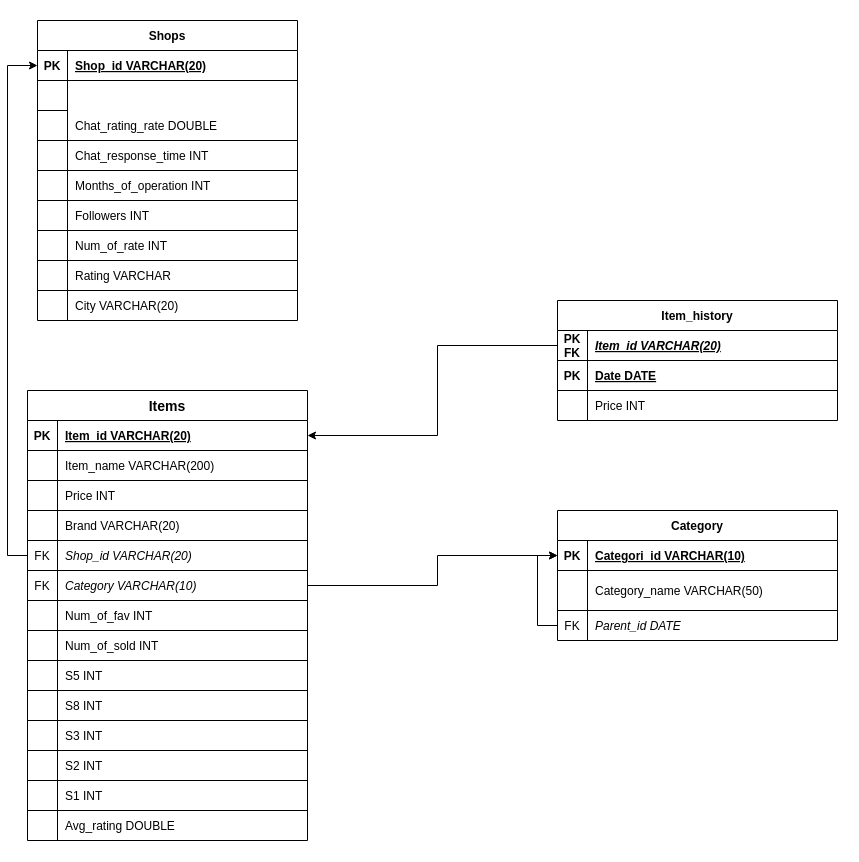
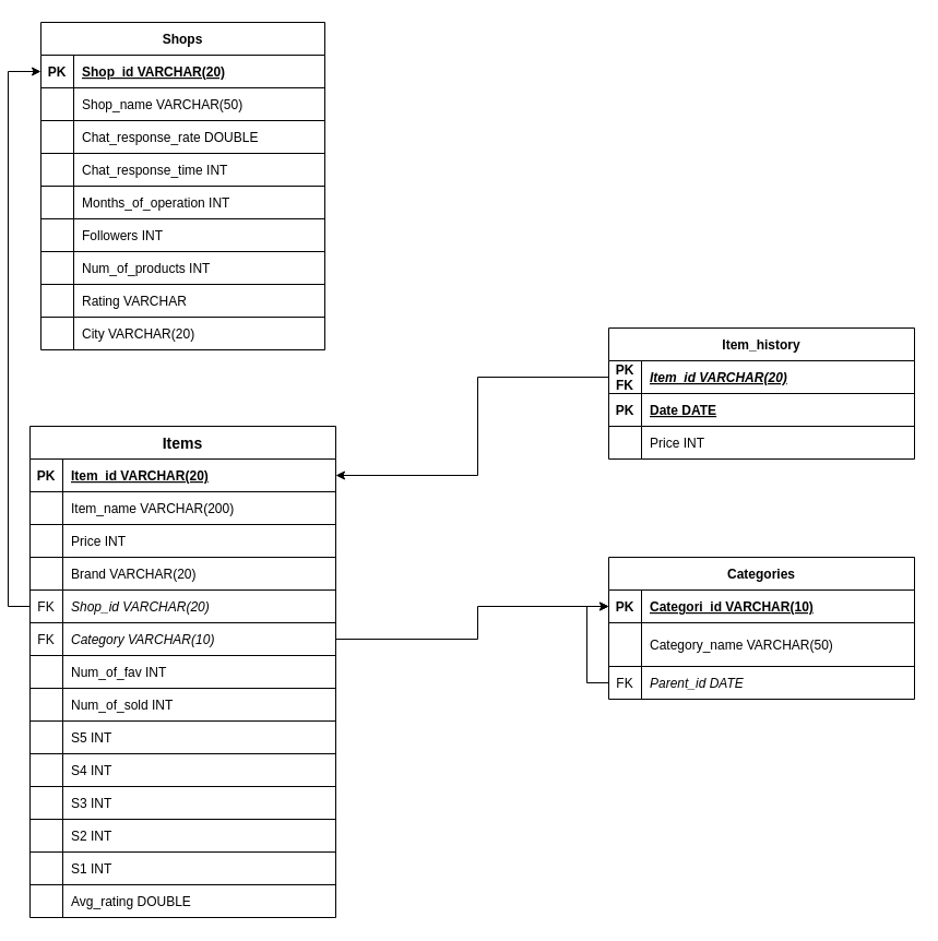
  <mxCell id="0" />
  <mxCell id="1" parent="0" />
- <mxCell id="2" value="Category" style="shape=table;startSize=30;container=1;collapsible=1;childLayout=tableLayout;fixedRows=1;rowLines=1;fontStyle=1;align=center;resizeLast=1;" parent="1" vertex="1"><mxGeometry x="550" y="510" width="280" height="130" as="geometry" /></mxCell>
+ <mxCell id="2" value="Categories" style="shape=table;startSize=30;container=1;collapsible=1;childLayout=tableLayout;fixedRows=1;rowLines=1;fontStyle=1;align=center;resizeLast=1;" parent="1" vertex="1"><mxGeometry x="550" y="510" width="280" height="130" as="geometry" /></mxCell>
  <mxCell id="3" value="" style="shape=partialRectangle;collapsible=0;dropTarget=0;pointerEvents=0;fillColor=none;points=[[0,0.5],[1,0.5]];portConstraint=eastwest;top=0;left=0;right=0;bottom=1;" parent="2" vertex="1"><mxGeometry y="30" width="280" height="30" as="geometry" /></mxCell>
  <mxCell id="4" value="PK" style="shape=partialRectangle;overflow=hidden;connectable=0;fillColor=none;top=0;left=0;bottom=0;right=0;fontStyle=1;" parent="3" vertex="1"><mxGeometry width="30" height="30" as="geometry" /></mxCell>
  <mxCell id="5" value="Categori_id VARCHAR(10)" style="shape=partialRectangle;overflow=hidden;connectable=0;fillColor=none;top=0;left=0;bottom=0;right=0;align=left;spacingLeft=6;fontStyle=5;" parent="3" vertex="1"><mxGeometry x="30" width="250" height="30" as="geometry" /></mxCell>
  <mxCell id="6" style="edgeStyle=orthogonalEdgeStyle;rounded=0;orthogonalLoop=1;jettySize=auto;html=1;entryX=0;entryY=0.5;entryDx=0;entryDy=0;" parent="2" source="10" target="3" edge="1"><mxGeometry relative="1" as="geometry" /></mxCell>
  <mxCell id="7" value="" style="shape=partialRectangle;collapsible=0;dropTarget=0;pointerEvents=0;fillColor=none;points=[[0,0.5],[1,0.5]];portConstraint=eastwest;top=0;left=0;right=0;bottom=0;" parent="2" vertex="1"><mxGeometry y="60" width="280" height="40" as="geometry" /></mxCell>
  <mxCell id="8" value="" style="shape=partialRectangle;overflow=hidden;connectable=0;fillColor=none;top=0;left=0;bottom=0;right=0;" parent="7" vertex="1"><mxGeometry width="30" height="40" as="geometry" /></mxCell>
  <mxCell id="9" value="Category_name VARCHAR(50)" style="shape=partialRectangle;overflow=hidden;connectable=0;fillColor=none;top=0;left=0;bottom=0;right=0;align=left;spacingLeft=6;" parent="7" vertex="1"><mxGeometry x="30" width="250" height="40" as="geometry" /></mxCell>
  <mxCell id="10" value="" style="shape=partialRectangle;collapsible=0;dropTarget=0;pointerEvents=0;fillColor=none;points=[[0,0.5],[1,0.5]];portConstraint=eastwest;top=0;left=0;right=0;bottom=0;" parent="2" vertex="1"><mxGeometry y="100" width="280" height="30" as="geometry" /></mxCell>
  <mxCell id="11" value="FK" style="shape=partialRectangle;overflow=hidden;connectable=0;fillColor=none;top=0;left=0;bottom=0;right=0;" parent="10" vertex="1"><mxGeometry width="30" height="30" as="geometry" /></mxCell>
  <mxCell id="12" value="Parent_id DATE" style="shape=partialRectangle;overflow=hidden;connectable=0;fillColor=none;top=0;left=0;bottom=0;right=0;align=left;spacingLeft=6;fontStyle=2" parent="10" vertex="1"><mxGeometry x="30" width="250" height="30" as="geometry" /></mxCell>
  <mxCell id="13" value="Shops" style="shape=table;startSize=30;container=1;collapsible=1;childLayout=tableLayout;fixedRows=1;rowLines=1;fontStyle=1;align=center;resizeLast=1;" parent="1" vertex="1"><mxGeometry x="30" y="20" width="260" height="300" as="geometry" /></mxCell>
  <mxCell id="14" value="" style="shape=partialRectangle;collapsible=0;dropTarget=0;pointerEvents=0;fillColor=none;top=0;left=0;bottom=1;right=0;points=[[0,0.5],[1,0.5]];portConstraint=eastwest;" parent="13" vertex="1"><mxGeometry y="30" width="260" height="30" as="geometry" /></mxCell>
  <mxCell id="15" value="PK" style="shape=partialRectangle;connectable=0;fillColor=none;top=0;left=0;bottom=0;right=0;fontStyle=1;overflow=hidden;" parent="14" vertex="1"><mxGeometry width="30" height="30" as="geometry" /></mxCell>
  <mxCell id="16" value="Shop_id VARCHAR(20)" style="shape=partialRectangle;connectable=0;fillColor=none;top=0;left=0;bottom=0;right=0;align=left;spacingLeft=6;fontStyle=5;overflow=hidden;" parent="14" vertex="1"><mxGeometry x="30" width="230" height="30" as="geometry" /></mxCell>
  <mxCell id="17" value="" style="shape=partialRectangle;collapsible=0;dropTarget=0;pointerEvents=0;fillColor=none;top=0;left=0;bottom=0;right=0;points=[[0,0.5],[1,0.5]];portConstraint=eastwest;" parent="13" vertex="1"><mxGeometry y="60" width="260" height="30" as="geometry" /></mxCell>
  <mxCell id="18" value="" style="shape=partialRectangle;connectable=0;fillColor=none;top=0;left=0;bottom=0;right=0;editable=1;overflow=hidden;" parent="17" vertex="1"><mxGeometry width="30" height="30" as="geometry" /></mxCell>
+ <mxCell id="19" value="Shop_name VARCHAR(50)" style="shape=partialRectangle;connectable=0;fillColor=none;top=0;left=0;bottom=0;right=0;align=left;spacingLeft=6;overflow=hidden;" parent="17" vertex="1"><mxGeometry x="30" width="230" height="30" as="geometry" /></mxCell>
  <mxCell id="20" value="" style="shape=partialRectangle;collapsible=0;dropTarget=0;pointerEvents=0;fillColor=none;top=0;left=0;bottom=0;right=0;points=[[0,0.5],[1,0.5]];portConstraint=eastwest;" parent="13" vertex="1"><mxGeometry y="90" width="260" height="30" as="geometry" /></mxCell>
  <mxCell id="21" value="" style="shape=partialRectangle;connectable=0;fillColor=none;top=0;left=0;bottom=0;right=0;editable=1;overflow=hidden;" parent="20" vertex="1"><mxGeometry width="30" height="30" as="geometry" /></mxCell>
- <mxCell id="22" value="Chat_rating_rate DOUBLE" style="shape=partialRectangle;connectable=0;fillColor=none;top=0;left=0;bottom=0;right=0;align=left;spacingLeft=6;overflow=hidden;" parent="20" vertex="1"><mxGeometry x="30" width="230" height="30" as="geometry" /></mxCell>
+ <mxCell id="22" value="Chat_response_rate DOUBLE" style="shape=partialRectangle;connectable=0;fillColor=none;top=0;left=0;bottom=0;right=0;align=left;spacingLeft=6;overflow=hidden;" parent="20" vertex="1"><mxGeometry x="30" width="230" height="30" as="geometry" /></mxCell>
  <mxCell id="23" style="shape=partialRectangle;collapsible=0;dropTarget=0;pointerEvents=0;fillColor=none;top=0;left=0;bottom=0;right=0;points=[[0,0.5],[1,0.5]];portConstraint=eastwest;" parent="13" vertex="1"><mxGeometry y="120" width="260" height="30" as="geometry" /></mxCell>
  <mxCell id="24" style="shape=partialRectangle;connectable=0;fillColor=none;top=0;left=0;bottom=0;right=0;editable=1;overflow=hidden;" parent="23" vertex="1"><mxGeometry width="30" height="30" as="geometry" /></mxCell>
  <mxCell id="25" value="Chat_response_time INT" style="shape=partialRectangle;connectable=0;fillColor=none;top=0;left=0;bottom=0;right=0;align=left;spacingLeft=6;overflow=hidden;" parent="23" vertex="1"><mxGeometry x="30" width="230" height="30" as="geometry" /></mxCell>
  <mxCell id="26" style="shape=partialRectangle;collapsible=0;dropTarget=0;pointerEvents=0;fillColor=none;top=0;left=0;bottom=0;right=0;points=[[0,0.5],[1,0.5]];portConstraint=eastwest;" parent="13" vertex="1"><mxGeometry y="150" width="260" height="30" as="geometry" /></mxCell>
  <mxCell id="27" style="shape=partialRectangle;connectable=0;fillColor=none;top=0;left=0;bottom=0;right=0;editable=1;overflow=hidden;" parent="26" vertex="1"><mxGeometry width="30" height="30" as="geometry" /></mxCell>
  <mxCell id="28" value="Months_of_operation INT" style="shape=partialRectangle;connectable=0;fillColor=none;top=0;left=0;bottom=0;right=0;align=left;spacingLeft=6;overflow=hidden;" parent="26" vertex="1"><mxGeometry x="30" width="230" height="30" as="geometry" /></mxCell>
  <mxCell id="29" style="shape=partialRectangle;collapsible=0;dropTarget=0;pointerEvents=0;fillColor=none;top=0;left=0;bottom=0;right=0;points=[[0,0.5],[1,0.5]];portConstraint=eastwest;" parent="13" vertex="1"><mxGeometry y="180" width="260" height="30" as="geometry" /></mxCell>
  <mxCell id="30" style="shape=partialRectangle;connectable=0;fillColor=none;top=0;left=0;bottom=0;right=0;editable=1;overflow=hidden;" parent="29" vertex="1"><mxGeometry width="30" height="30" as="geometry" /></mxCell>
  <mxCell id="31" value="Followers INT" style="shape=partialRectangle;connectable=0;fillColor=none;top=0;left=0;bottom=0;right=0;align=left;spacingLeft=6;overflow=hidden;" parent="29" vertex="1"><mxGeometry x="30" width="230" height="30" as="geometry" /></mxCell>
  <mxCell id="32" value="" style="shape=partialRectangle;collapsible=0;dropTarget=0;pointerEvents=0;fillColor=none;top=0;left=0;bottom=0;right=0;points=[[0,0.5],[1,0.5]];portConstraint=eastwest;" parent="13" vertex="1"><mxGeometry y="210" width="260" height="30" as="geometry" /></mxCell>
  <mxCell id="33" value="" style="shape=partialRectangle;connectable=0;fillColor=none;top=0;left=0;bottom=0;right=0;editable=1;overflow=hidden;" parent="32" vertex="1"><mxGeometry width="30" height="30" as="geometry" /></mxCell>
- <mxCell id="34" value="Num_of_rate INT" style="shape=partialRectangle;connectable=0;fillColor=none;top=0;left=0;bottom=0;right=0;align=left;spacingLeft=6;overflow=hidden;fontStyle=0" parent="32" vertex="1"><mxGeometry x="30" width="230" height="30" as="geometry" /></mxCell>
+ <mxCell id="34" value="Num_of_products INT" style="shape=partialRectangle;connectable=0;fillColor=none;top=0;left=0;bottom=0;right=0;align=left;spacingLeft=6;overflow=hidden;fontStyle=0" parent="32" vertex="1"><mxGeometry x="30" width="230" height="30" as="geometry" /></mxCell>
  <mxCell id="35" style="shape=partialRectangle;collapsible=0;dropTarget=0;pointerEvents=0;fillColor=none;top=0;left=0;bottom=0;right=0;points=[[0,0.5],[1,0.5]];portConstraint=eastwest;" parent="13" vertex="1"><mxGeometry y="240" width="260" height="30" as="geometry" /></mxCell>
  <mxCell id="36" style="shape=partialRectangle;connectable=0;fillColor=none;top=0;left=0;bottom=0;right=0;editable=1;overflow=hidden;" parent="35" vertex="1"><mxGeometry width="30" height="30" as="geometry" /></mxCell>
  <mxCell id="37" value="Rating VARCHAR" style="shape=partialRectangle;connectable=0;fillColor=none;top=0;left=0;bottom=0;right=0;align=left;spacingLeft=6;overflow=hidden;fontStyle=0" parent="35" vertex="1"><mxGeometry x="30" width="230" height="30" as="geometry" /></mxCell>
  <mxCell id="38" style="shape=partialRectangle;collapsible=0;dropTarget=0;pointerEvents=0;fillColor=none;top=0;left=0;bottom=0;right=0;points=[[0,0.5],[1,0.5]];portConstraint=eastwest;" vertex="1" parent="13"><mxGeometry y="270" width="260" height="30" as="geometry" /></mxCell>
  <mxCell id="39" style="shape=partialRectangle;connectable=0;fillColor=none;top=0;left=0;bottom=0;right=0;editable=1;overflow=hidden;" vertex="1" parent="38"><mxGeometry width="30" height="30" as="geometry" /></mxCell>
  <mxCell id="40" value="City VARCHAR(20)" style="shape=partialRectangle;connectable=0;fillColor=none;top=0;left=0;bottom=0;right=0;align=left;spacingLeft=6;overflow=hidden;fontStyle=0" vertex="1" parent="38"><mxGeometry x="30" width="230" height="30" as="geometry" /></mxCell>
  <mxCell id="41" value="Items" style="shape=table;startSize=30;container=1;collapsible=1;childLayout=tableLayout;fixedRows=1;rowLines=1;fontStyle=1;align=center;resizeLast=1;fontSize=14;" parent="1" vertex="1"><mxGeometry x="20" y="390" width="280" height="450" as="geometry" /></mxCell>
  <mxCell id="42" value="" style="shape=partialRectangle;collapsible=0;dropTarget=0;pointerEvents=0;fillColor=none;points=[[0,0.5],[1,0.5]];portConstraint=eastwest;top=0;left=0;right=0;bottom=1;" parent="41" vertex="1"><mxGeometry y="30" width="280" height="30" as="geometry" /></mxCell>
  <mxCell id="43" value="PK" style="shape=partialRectangle;overflow=hidden;connectable=0;fillColor=none;top=0;left=0;bottom=0;right=0;fontStyle=1;" parent="42" vertex="1"><mxGeometry width="30" height="30" as="geometry" /></mxCell>
  <mxCell id="44" value="Item_id VARCHAR(20)" style="shape=partialRectangle;overflow=hidden;connectable=0;fillColor=none;top=0;left=0;bottom=0;right=0;align=left;spacingLeft=6;fontStyle=5;" parent="42" vertex="1"><mxGeometry x="30" width="250" height="30" as="geometry" /></mxCell>
  <mxCell id="45" value="" style="shape=partialRectangle;collapsible=0;dropTarget=0;pointerEvents=0;fillColor=none;points=[[0,0.5],[1,0.5]];portConstraint=eastwest;top=0;left=0;right=0;bottom=0;" parent="41" vertex="1"><mxGeometry y="60" width="280" height="30" as="geometry" /></mxCell>
  <mxCell id="46" value="" style="shape=partialRectangle;overflow=hidden;connectable=0;fillColor=none;top=0;left=0;bottom=0;right=0;" parent="45" vertex="1"><mxGeometry width="30" height="30" as="geometry" /></mxCell>
  <mxCell id="47" value="Item_name VARCHAR(200)" style="shape=partialRectangle;overflow=hidden;connectable=0;fillColor=none;top=0;left=0;bottom=0;right=0;align=left;spacingLeft=6;" parent="45" vertex="1"><mxGeometry x="30" width="250" height="30" as="geometry" /></mxCell>
  <mxCell id="48" style="shape=partialRectangle;collapsible=0;dropTarget=0;pointerEvents=0;fillColor=none;points=[[0,0.5],[1,0.5]];portConstraint=eastwest;top=0;left=0;right=0;bottom=0;" parent="41" vertex="1"><mxGeometry y="90" width="280" height="30" as="geometry" /></mxCell>
  <mxCell id="49" style="shape=partialRectangle;overflow=hidden;connectable=0;fillColor=none;top=0;left=0;bottom=0;right=0;" parent="48" vertex="1"><mxGeometry width="30" height="30" as="geometry" /></mxCell>
  <mxCell id="50" value="Price INT" style="shape=partialRectangle;overflow=hidden;connectable=0;fillColor=none;top=0;left=0;bottom=0;right=0;align=left;spacingLeft=6;" parent="48" vertex="1"><mxGeometry x="30" width="250" height="30" as="geometry" /></mxCell>
  <mxCell id="51" style="shape=partialRectangle;collapsible=0;dropTarget=0;pointerEvents=0;fillColor=none;points=[[0,0.5],[1,0.5]];portConstraint=eastwest;top=0;left=0;right=0;bottom=0;" parent="41" vertex="1"><mxGeometry y="120" width="280" height="30" as="geometry" /></mxCell>
  <mxCell id="52" style="shape=partialRectangle;overflow=hidden;connectable=0;fillColor=none;top=0;left=0;bottom=0;right=0;" parent="51" vertex="1"><mxGeometry width="30" height="30" as="geometry" /></mxCell>
  <mxCell id="53" value="Brand VARCHAR(20)" style="shape=partialRectangle;overflow=hidden;connectable=0;fillColor=none;top=0;left=0;bottom=0;right=0;align=left;spacingLeft=6;" parent="51" vertex="1"><mxGeometry x="30" width="250" height="30" as="geometry" /></mxCell>
  <mxCell id="54" style="shape=partialRectangle;collapsible=0;dropTarget=0;pointerEvents=0;fillColor=none;points=[[0,0.5],[1,0.5]];portConstraint=eastwest;top=0;left=0;right=0;bottom=0;" parent="41" vertex="1"><mxGeometry y="150" width="280" height="30" as="geometry" /></mxCell>
  <mxCell id="55" value="FK" style="shape=partialRectangle;overflow=hidden;connectable=0;fillColor=none;top=0;left=0;bottom=0;right=0;" parent="54" vertex="1"><mxGeometry width="30" height="30" as="geometry" /></mxCell>
  <mxCell id="56" value="Shop_id VARCHAR(20)" style="shape=partialRectangle;overflow=hidden;connectable=0;fillColor=none;top=0;left=0;bottom=0;right=0;align=left;spacingLeft=6;fontStyle=2" parent="54" vertex="1"><mxGeometry x="30" width="250" height="30" as="geometry" /></mxCell>
  <mxCell id="57" style="shape=partialRectangle;collapsible=0;dropTarget=0;pointerEvents=0;fillColor=none;points=[[0,0.5],[1,0.5]];portConstraint=eastwest;top=0;left=0;right=0;bottom=0;" parent="41" vertex="1"><mxGeometry y="180" width="280" height="30" as="geometry" /></mxCell>
  <mxCell id="58" value="FK" style="shape=partialRectangle;overflow=hidden;connectable=0;fillColor=none;top=0;left=0;bottom=0;right=0;" parent="57" vertex="1"><mxGeometry width="30" height="30" as="geometry" /></mxCell>
  <mxCell id="59" value="Category VARCHAR(10)" style="shape=partialRectangle;overflow=hidden;connectable=0;fillColor=none;top=0;left=0;bottom=0;right=0;align=left;spacingLeft=6;fontStyle=2" parent="57" vertex="1"><mxGeometry x="30" width="250" height="30" as="geometry" /></mxCell>
  <mxCell id="60" style="shape=partialRectangle;collapsible=0;dropTarget=0;pointerEvents=0;fillColor=none;points=[[0,0.5],[1,0.5]];portConstraint=eastwest;top=0;left=0;right=0;bottom=0;" parent="41" vertex="1"><mxGeometry y="210" width="280" height="30" as="geometry" /></mxCell>
  <mxCell id="61" style="shape=partialRectangle;overflow=hidden;connectable=0;fillColor=none;top=0;left=0;bottom=0;right=0;" parent="60" vertex="1"><mxGeometry width="30" height="30" as="geometry" /></mxCell>
  <mxCell id="62" value="Num_of_fav INT" style="shape=partialRectangle;overflow=hidden;connectable=0;fillColor=none;top=0;left=0;bottom=0;right=0;align=left;spacingLeft=6;" parent="60" vertex="1"><mxGeometry x="30" width="250" height="30" as="geometry" /></mxCell>
  <mxCell id="63" style="shape=partialRectangle;collapsible=0;dropTarget=0;pointerEvents=0;fillColor=none;points=[[0,0.5],[1,0.5]];portConstraint=eastwest;top=0;left=0;right=0;bottom=0;" parent="41" vertex="1"><mxGeometry y="240" width="280" height="30" as="geometry" /></mxCell>
  <mxCell id="64" style="shape=partialRectangle;overflow=hidden;connectable=0;fillColor=none;top=0;left=0;bottom=0;right=0;" parent="63" vertex="1"><mxGeometry width="30" height="30" as="geometry" /></mxCell>
  <mxCell id="65" value="Num_of_sold INT" style="shape=partialRectangle;overflow=hidden;connectable=0;fillColor=none;top=0;left=0;bottom=0;right=0;align=left;spacingLeft=6;" parent="63" vertex="1"><mxGeometry x="30" width="250" height="30" as="geometry" /></mxCell>
  <mxCell id="66" style="shape=partialRectangle;collapsible=0;dropTarget=0;pointerEvents=0;fillColor=none;points=[[0,0.5],[1,0.5]];portConstraint=eastwest;top=0;left=0;right=0;bottom=0;" parent="41" vertex="1"><mxGeometry y="270" width="280" height="30" as="geometry" /></mxCell>
  <mxCell id="67" style="shape=partialRectangle;overflow=hidden;connectable=0;fillColor=none;top=0;left=0;bottom=0;right=0;" parent="66" vertex="1"><mxGeometry width="30" height="30" as="geometry" /></mxCell>
  <mxCell id="68" value="S5 INT" style="shape=partialRectangle;overflow=hidden;connectable=0;fillColor=none;top=0;left=0;bottom=0;right=0;align=left;spacingLeft=6;" parent="66" vertex="1"><mxGeometry x="30" width="250" height="30" as="geometry" /></mxCell>
  <mxCell id="69" style="shape=partialRectangle;collapsible=0;dropTarget=0;pointerEvents=0;fillColor=none;points=[[0,0.5],[1,0.5]];portConstraint=eastwest;top=0;left=0;right=0;bottom=0;" parent="41" vertex="1"><mxGeometry y="300" width="280" height="30" as="geometry" /></mxCell>
  <mxCell id="70" style="shape=partialRectangle;overflow=hidden;connectable=0;fillColor=none;top=0;left=0;bottom=0;right=0;" parent="69" vertex="1"><mxGeometry width="30" height="30" as="geometry" /></mxCell>
- <mxCell id="71" value="S8 INT" style="shape=partialRectangle;overflow=hidden;connectable=0;fillColor=none;top=0;left=0;bottom=0;right=0;align=left;spacingLeft=6;" parent="69" vertex="1"><mxGeometry x="30" width="250" height="30" as="geometry" /></mxCell>
+ <mxCell id="71" value="S4 INT" style="shape=partialRectangle;overflow=hidden;connectable=0;fillColor=none;top=0;left=0;bottom=0;right=0;align=left;spacingLeft=6;" parent="69" vertex="1"><mxGeometry x="30" width="250" height="30" as="geometry" /></mxCell>
  <mxCell id="72" style="shape=partialRectangle;collapsible=0;dropTarget=0;pointerEvents=0;fillColor=none;points=[[0,0.5],[1,0.5]];portConstraint=eastwest;top=0;left=0;right=0;bottom=0;" parent="41" vertex="1"><mxGeometry y="330" width="280" height="30" as="geometry" /></mxCell>
  <mxCell id="73" style="shape=partialRectangle;overflow=hidden;connectable=0;fillColor=none;top=0;left=0;bottom=0;right=0;" parent="72" vertex="1"><mxGeometry width="30" height="30" as="geometry" /></mxCell>
  <mxCell id="74" value="S3 INT" style="shape=partialRectangle;overflow=hidden;connectable=0;fillColor=none;top=0;left=0;bottom=0;right=0;align=left;spacingLeft=6;" parent="72" vertex="1"><mxGeometry x="30" width="250" height="30" as="geometry" /></mxCell>
  <mxCell id="75" style="shape=partialRectangle;collapsible=0;dropTarget=0;pointerEvents=0;fillColor=none;points=[[0,0.5],[1,0.5]];portConstraint=eastwest;top=0;left=0;right=0;bottom=0;" parent="41" vertex="1"><mxGeometry y="360" width="280" height="30" as="geometry" /></mxCell>
  <mxCell id="76" style="shape=partialRectangle;overflow=hidden;connectable=0;fillColor=none;top=0;left=0;bottom=0;right=0;" parent="75" vertex="1"><mxGeometry width="30" height="30" as="geometry" /></mxCell>
  <mxCell id="77" value="S2 INT" style="shape=partialRectangle;overflow=hidden;connectable=0;fillColor=none;top=0;left=0;bottom=0;right=0;align=left;spacingLeft=6;" parent="75" vertex="1"><mxGeometry x="30" width="250" height="30" as="geometry" /></mxCell>
  <mxCell id="78" style="shape=partialRectangle;collapsible=0;dropTarget=0;pointerEvents=0;fillColor=none;points=[[0,0.5],[1,0.5]];portConstraint=eastwest;top=0;left=0;right=0;bottom=0;" parent="41" vertex="1"><mxGeometry y="390" width="280" height="30" as="geometry" /></mxCell>
  <mxCell id="79" style="shape=partialRectangle;overflow=hidden;connectable=0;fillColor=none;top=0;left=0;bottom=0;right=0;" parent="78" vertex="1"><mxGeometry width="30" height="30" as="geometry" /></mxCell>
  <mxCell id="80" value="S1 INT" style="shape=partialRectangle;overflow=hidden;connectable=0;fillColor=none;top=0;left=0;bottom=0;right=0;align=left;spacingLeft=6;" parent="78" vertex="1"><mxGeometry x="30" width="250" height="30" as="geometry" /></mxCell>
  <mxCell id="81" style="shape=partialRectangle;collapsible=0;dropTarget=0;pointerEvents=0;fillColor=none;points=[[0,0.5],[1,0.5]];portConstraint=eastwest;top=0;left=0;right=0;bottom=0;" vertex="1" parent="41"><mxGeometry y="420" width="280" height="30" as="geometry" /></mxCell>
  <mxCell id="82" style="shape=partialRectangle;overflow=hidden;connectable=0;fillColor=none;top=0;left=0;bottom=0;right=0;" vertex="1" parent="81"><mxGeometry width="30" height="30" as="geometry" /></mxCell>
  <mxCell id="83" value="Avg_rating DOUBLE" style="shape=partialRectangle;overflow=hidden;connectable=0;fillColor=none;top=0;left=0;bottom=0;right=0;align=left;spacingLeft=6;" vertex="1" parent="81"><mxGeometry x="30" width="250" height="30" as="geometry" /></mxCell>
  <mxCell id="84" style="edgeStyle=orthogonalEdgeStyle;rounded=0;orthogonalLoop=1;jettySize=auto;html=1;entryX=0;entryY=0.5;entryDx=0;entryDy=0;" parent="1" source="57" target="3" edge="1"><mxGeometry relative="1" as="geometry"><Array as="points"><mxPoint x="430" y="585" /><mxPoint x="430" y="555" /></Array></mxGeometry></mxCell>
  <mxCell id="85" style="edgeStyle=orthogonalEdgeStyle;rounded=0;orthogonalLoop=1;jettySize=auto;html=1;entryX=0;entryY=0.5;entryDx=0;entryDy=0;" parent="1" source="54" target="14" edge="1"><mxGeometry relative="1" as="geometry" /></mxCell>
  <mxCell id="86" value="Item_history" style="shape=table;startSize=30;container=1;collapsible=1;childLayout=tableLayout;fixedRows=1;rowLines=1;fontStyle=1;align=center;resizeLast=1;" parent="1" vertex="1"><mxGeometry x="550" y="300" width="280" height="120" as="geometry" /></mxCell>
  <mxCell id="87" value="" style="shape=partialRectangle;collapsible=0;dropTarget=0;pointerEvents=0;fillColor=none;points=[[0,0.5],[1,0.5]];portConstraint=eastwest;top=0;left=0;right=0;bottom=1;" parent="86" vertex="1"><mxGeometry y="30" width="280" height="30" as="geometry" /></mxCell>
  <mxCell id="88" value="PK&#10;FK" style="shape=partialRectangle;overflow=hidden;connectable=0;fillColor=none;top=0;left=0;bottom=0;right=0;fontStyle=1;" parent="87" vertex="1"><mxGeometry width="30" height="30" as="geometry" /></mxCell>
  <mxCell id="89" value="Item_id VARCHAR(20)" style="shape=partialRectangle;overflow=hidden;connectable=0;fillColor=none;top=0;left=0;bottom=0;right=0;align=left;spacingLeft=6;fontStyle=7;" parent="87" vertex="1"><mxGeometry x="30" width="250" height="30" as="geometry" /></mxCell>
  <mxCell id="90" style="shape=partialRectangle;collapsible=0;dropTarget=0;pointerEvents=0;fillColor=none;points=[[0,0.5],[1,0.5]];portConstraint=eastwest;top=0;left=0;right=0;bottom=0;" parent="86" vertex="1"><mxGeometry y="60" width="280" height="30" as="geometry" /></mxCell>
  <mxCell id="91" value="PK" style="shape=partialRectangle;overflow=hidden;connectable=0;fillColor=none;top=0;left=0;bottom=0;right=0;fontStyle=1" parent="90" vertex="1"><mxGeometry width="30" height="30" as="geometry" /></mxCell>
  <mxCell id="92" value="Date DATE" style="shape=partialRectangle;overflow=hidden;connectable=0;fillColor=none;top=0;left=0;bottom=0;right=0;align=left;spacingLeft=6;fontStyle=5" parent="90" vertex="1"><mxGeometry x="30" width="250" height="30" as="geometry" /></mxCell>
  <mxCell id="93" style="shape=partialRectangle;collapsible=0;dropTarget=0;pointerEvents=0;fillColor=none;points=[[0,0.5],[1,0.5]];portConstraint=eastwest;top=0;left=0;right=0;bottom=0;" parent="86" vertex="1"><mxGeometry y="90" width="280" height="30" as="geometry" /></mxCell>
  <mxCell id="94" style="shape=partialRectangle;overflow=hidden;connectable=0;fillColor=none;top=0;left=0;bottom=0;right=0;" parent="93" vertex="1"><mxGeometry width="30" height="30" as="geometry" /></mxCell>
  <mxCell id="95" value="Price INT" style="shape=partialRectangle;overflow=hidden;connectable=0;fillColor=none;top=0;left=0;bottom=0;right=0;align=left;spacingLeft=6;fontStyle=0" parent="93" vertex="1"><mxGeometry x="30" width="250" height="30" as="geometry" /></mxCell>
  <mxCell id="96" style="edgeStyle=orthogonalEdgeStyle;rounded=0;orthogonalLoop=1;jettySize=auto;html=1;entryX=1;entryY=0.5;entryDx=0;entryDy=0;" parent="1" source="87" target="42" edge="1"><mxGeometry relative="1" as="geometry"><Array as="points"><mxPoint x="430" y="345" /><mxPoint x="430" y="435" /></Array></mxGeometry></mxCell>
